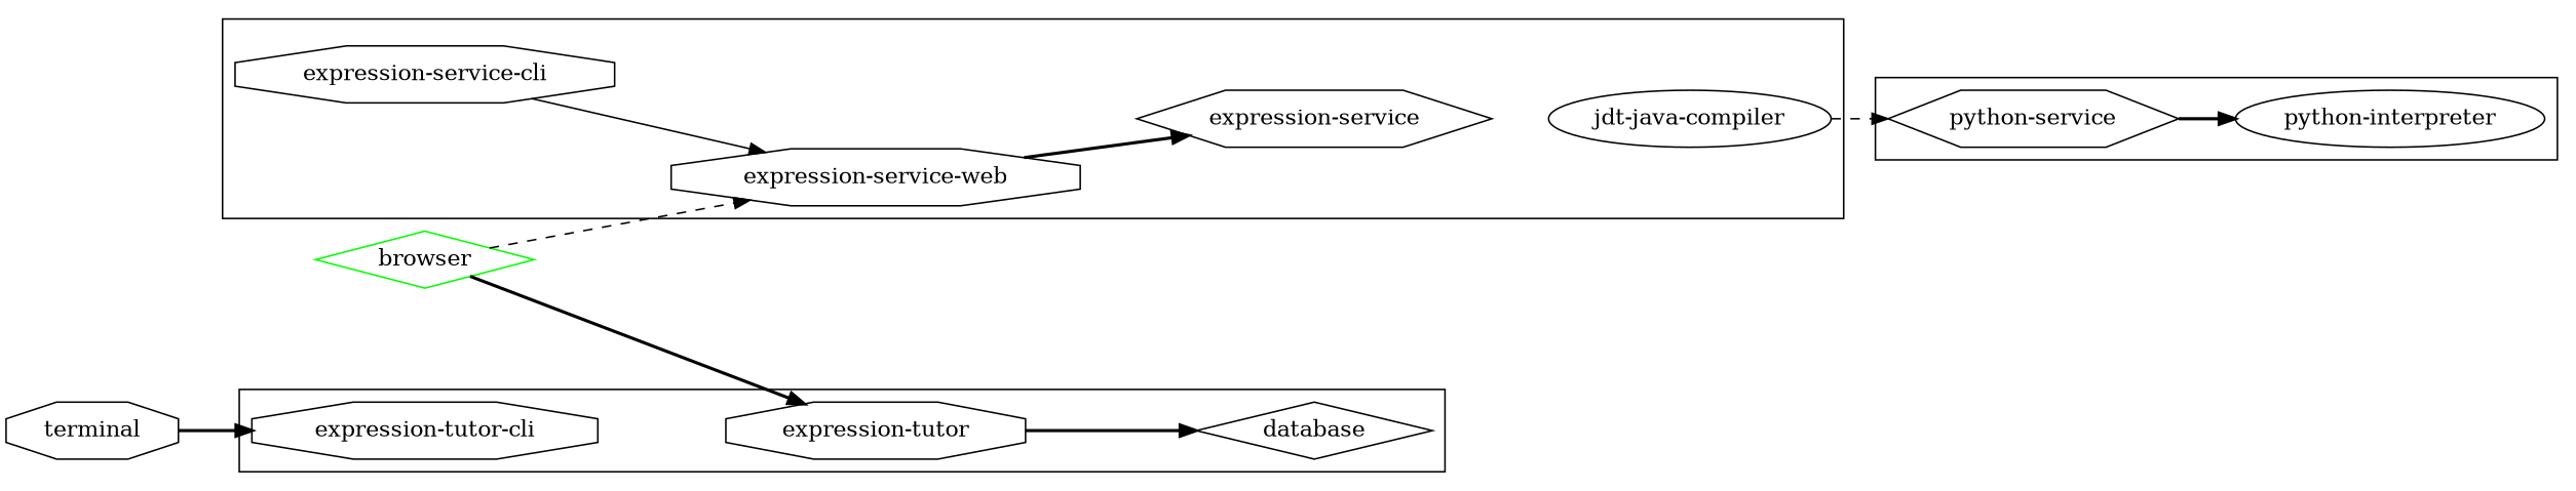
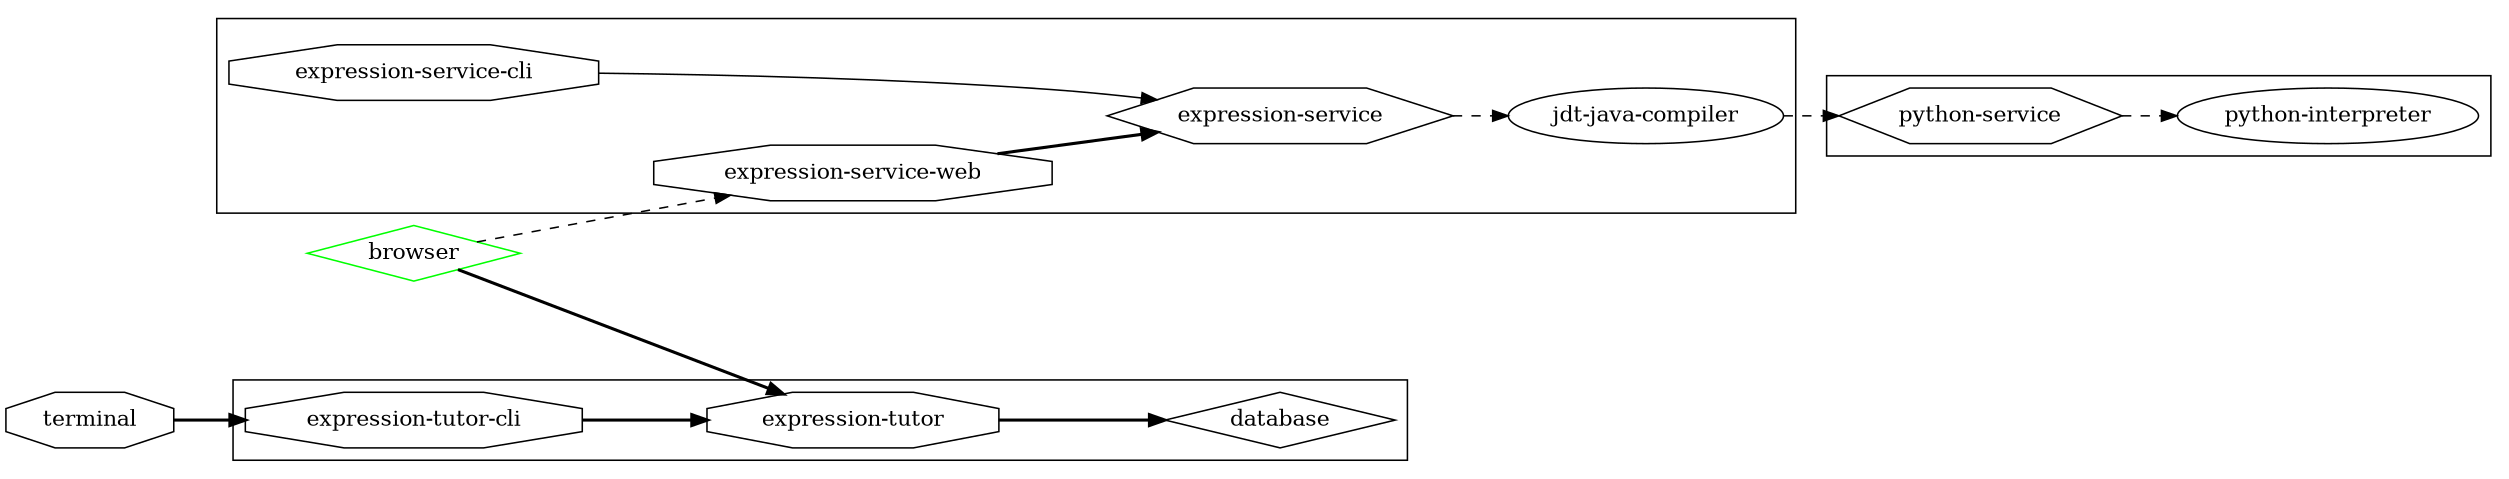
  digraph {
    nodesep=1
    rankdir=LR
    ranksep=0.5
    node [shape=octagon]
    edge [style=bold]
    "expression-service-cli"
    "expression-service" [shape=hexagon]
    "expression-service-web"
    "jdt-java-compiler" [shape=ellipse]
    "python-service" [shape=hexagon]
    "python-interpreter" [shape=ellipse]
    "expression-tutor-cli"
    "expression-tutor"
    database [shape=diamond]
    terminal [color=black]
    browser [color=green shape=diamond]
    subgraph cluster_1 {
      color=black
      "expression-service-cli"
      "expression-service"
      "expression-service-web"
      "jdt-java-compiler"
    }
    subgraph cluster_2 {
      color=black
      "python-service"
      "python-interpreter"
    }
    subgraph cluster_3 {
      color=black
      "expression-tutor-cli"
      "expression-tutor"
      database
    }
-   "expression-service-cli" -> "expression-service-web" [style=solid]
+   "expression-service-cli" -> "expression-service" [style=solid]
+   "expression-service" -> "jdt-java-compiler" [style=dashed]
    "expression-service-web" -> "expression-service"
    "jdt-java-compiler" -> "python-service" [style=dashed]
-   "python-service" -> "python-interpreter"
+   "python-service" -> "python-interpreter" [style=dashed]
+   "expression-tutor-cli" -> "expression-tutor"
    "expression-tutor" -> database
    terminal -> "expression-tutor-cli"
    browser -> "expression-service-web" [style=dashed]
    browser -> "expression-tutor"
  }
